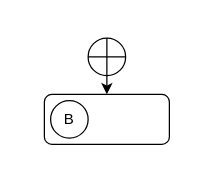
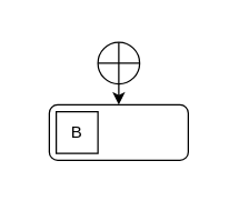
  <mxCell id="0" />
  <mxCell id="1" parent="0" />
  <mxCell id="2" value="" style="rounded=0;whiteSpace=wrap;html=1;strokeColor=none;fillColor=none;" vertex="1" parent="1"><mxGeometry x="20" y="20" width="130" height="110" as="geometry" /></mxCell>
  <mxCell id="3" value="" style="rounded=1;whiteSpace=wrap;html=1;" vertex="1" parent="1"><mxGeometry x="35" y="75" width="100" height="40" as="geometry" /></mxCell>
- <mxCell id="4" value="B" style="ellipse;whiteSpace=wrap;html=1;aspect=fixed;" vertex="1" parent="1"><mxGeometry x="40" y="80" width="30" height="30" as="geometry" /></mxCell>
+ <mxCell id="4" value="B" style="whiteSpace=wrap;html=1;aspect=fixed;rounded=0;" vertex="1" parent="1"><mxGeometry x="40" y="80" width="30" height="30" as="geometry" /></mxCell>
  <mxCell id="5" value="" style="shape=orEllipse;perimeter=ellipsePerimeter;whiteSpace=wrap;html=1;backgroundOutline=1;" vertex="1" parent="1"><mxGeometry x="70" y="30" width="30" height="30" as="geometry" /></mxCell>
  <mxCell id="6" value="" style="endArrow=classic;html=1;rounded=0;exitX=0.5;exitY=1;exitDx=0;exitDy=0;entryX=0.5;entryY=0;entryDx=0;entryDy=0;" edge="1" parent="1" source="5" target="3"><mxGeometry width="50" height="50" relative="1" as="geometry"><mxPoint x="95" y="70" as="sourcePoint" /><mxPoint x="125" y="90" as="targetPoint" /></mxGeometry></mxCell>
